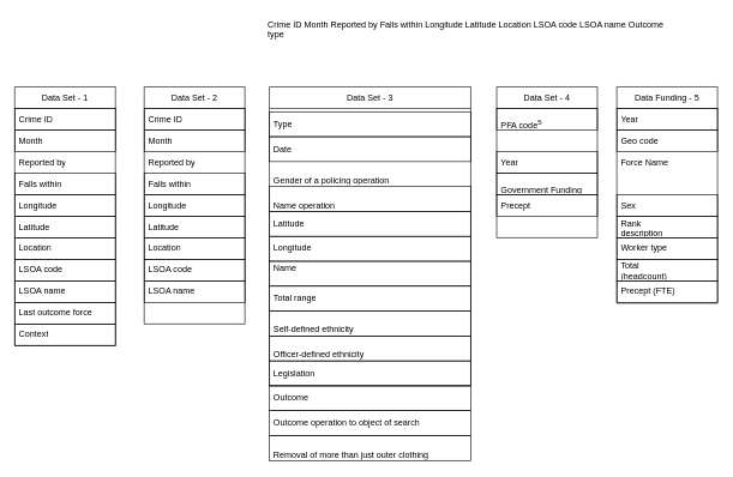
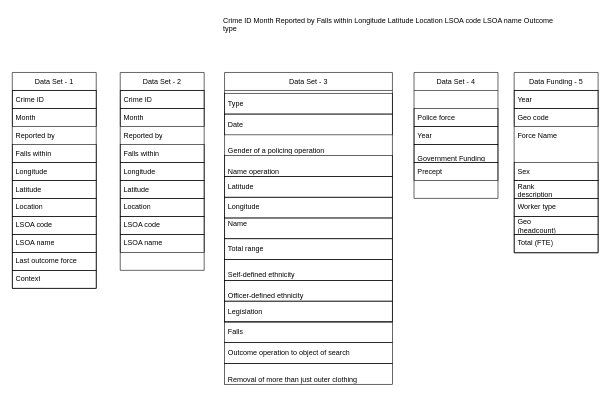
  <mxCell id="0" />
  <mxCell id="1" parent="0" />
  <mxCell id="2" value="Data Set - 1" style="swimlane;fontStyle=0;childLayout=stackLayout;horizontal=1;startSize=30;horizontalStack=0;resizeParent=1;resizeParentMax=0;resizeLast=0;collapsible=1;marginBottom=0;whiteSpace=wrap;html=1;" vertex="1" parent="1"><mxGeometry x="20" y="120" width="140" height="360" as="geometry" /></mxCell>
  <mxCell id="3" value="Crime ID" style="text;strokeColor=default;fillColor=none;align=left;verticalAlign=middle;spacingLeft=4;spacingRight=4;overflow=hidden;points=[[0,0.5],[1,0.5]];portConstraint=eastwest;rotatable=0;whiteSpace=wrap;html=1;" vertex="1" parent="2"><mxGeometry y="30" width="140" height="30" as="geometry" /></mxCell>
  <mxCell id="4" value="Month" style="text;strokeColor=default;fillColor=none;align=left;verticalAlign=middle;spacingLeft=4;spacingRight=4;overflow=hidden;points=[[0,0.5],[1,0.5]];portConstraint=eastwest;rotatable=0;whiteSpace=wrap;html=1;" vertex="1" parent="2"><mxGeometry y="60" width="140" height="30" as="geometry" /></mxCell>
  <mxCell id="5" value="Reported by" style="text;strokeColor=none;fillColor=none;align=left;verticalAlign=middle;spacingLeft=4;spacingRight=4;overflow=hidden;points=[[0,0.5],[1,0.5]];portConstraint=eastwest;rotatable=0;whiteSpace=wrap;html=1;" vertex="1" parent="2"><mxGeometry y="90" width="140" height="30" as="geometry" /></mxCell>
  <mxCell id="6" value="Falls within" style="text;strokeColor=default;fillColor=none;align=left;verticalAlign=middle;spacingLeft=4;spacingRight=4;overflow=hidden;points=[[0,0.5],[1,0.5]];portConstraint=eastwest;rotatable=0;whiteSpace=wrap;html=1;" vertex="1" parent="2"><mxGeometry y="120" width="140" height="30" as="geometry" /></mxCell>
  <mxCell id="7" value="Longitude" style="text;strokeColor=default;fillColor=none;align=left;verticalAlign=middle;spacingLeft=4;spacingRight=4;overflow=hidden;points=[[0,0.5],[1,0.5]];portConstraint=eastwest;rotatable=0;whiteSpace=wrap;html=1;" vertex="1" parent="2"><mxGeometry y="150" width="140" height="30" as="geometry" /></mxCell>
  <mxCell id="8" value="Latitude" style="text;strokeColor=default;fillColor=none;align=left;verticalAlign=middle;spacingLeft=4;spacingRight=4;overflow=hidden;points=[[0,0.5],[1,0.5]];portConstraint=eastwest;rotatable=0;whiteSpace=wrap;html=1;" vertex="1" parent="2"><mxGeometry y="180" width="140" height="30" as="geometry" /></mxCell>
  <mxCell id="9" value="Location" style="text;strokeColor=default;fillColor=none;align=left;verticalAlign=middle;spacingLeft=4;spacingRight=4;overflow=hidden;points=[[0,0.5],[1,0.5]];portConstraint=eastwest;rotatable=0;whiteSpace=wrap;html=1;" vertex="1" parent="2"><mxGeometry y="210" width="140" height="30" as="geometry" /></mxCell>
  <mxCell id="10" value="LSOA code" style="text;strokeColor=default;fillColor=none;align=left;verticalAlign=middle;spacingLeft=4;spacingRight=4;overflow=hidden;points=[[0,0.5],[1,0.5]];portConstraint=eastwest;rotatable=0;whiteSpace=wrap;html=1;" vertex="1" parent="2"><mxGeometry y="240" width="140" height="30" as="geometry" /></mxCell>
  <mxCell id="11" value="LSOA name" style="text;strokeColor=default;fillColor=none;align=left;verticalAlign=middle;spacingLeft=4;spacingRight=4;overflow=hidden;points=[[0,0.5],[1,0.5]];portConstraint=eastwest;rotatable=0;whiteSpace=wrap;html=1;" vertex="1" parent="2"><mxGeometry y="270" width="140" height="30" as="geometry" /></mxCell>
  <mxCell id="12" value="&lt;table style=&quot;border-color: var(--border-color);&quot; width=&quot;768&quot; cellspacing=&quot;0&quot; cellpadding=&quot;0&quot; border=&quot;0&quot;&gt;&lt;tbody style=&quot;border-color: var(--border-color);&quot;&gt;&lt;tr style=&quot;border-color: var(--border-color); height: 14.5pt;&quot; height=&quot;19&quot;&gt;&lt;td style=&quot;border-color: var(--border-color); width: 48pt;&quot; width=&quot;64&quot;&gt;Last outcome force&lt;/td&gt;&lt;/tr&gt;&lt;/tbody&gt;&lt;/table&gt;" style="text;strokeColor=default;fillColor=none;align=left;verticalAlign=middle;spacingLeft=4;spacingRight=4;overflow=hidden;points=[[0,0.5],[1,0.5]];portConstraint=eastwest;rotatable=0;whiteSpace=wrap;html=1;" vertex="1" parent="2"><mxGeometry y="300" width="140" height="30" as="geometry" /></mxCell>
  <mxCell id="13" value="Context" style="text;strokeColor=default;fillColor=none;align=left;verticalAlign=middle;spacingLeft=4;spacingRight=4;overflow=hidden;points=[[0,0.5],[1,0.5]];portConstraint=eastwest;rotatable=0;whiteSpace=wrap;html=1;" vertex="1" parent="2"><mxGeometry y="330" width="140" height="30" as="geometry" /></mxCell>
  <mxCell id="14" value="Crime ID&#09;Month&#09;Reported by&#09;Falls within&#09;Longitude&#09;Latitude&#09;Location&#09;LSOA code&#09;LSOA name&#09;Outcome type" style="text;whiteSpace=wrap;html=1;" vertex="1" parent="1"><mxGeometry x="370" y="20" width="560" height="50" as="geometry" /></mxCell>
  <mxCell id="15" value="" style="group" vertex="1" connectable="0" parent="1"><mxGeometry x="374" y="120" width="280" height="520" as="geometry" /></mxCell>
  <mxCell id="16" value="Data Set - 3" style="swimlane;fontStyle=0;childLayout=stackLayout;horizontal=1;startSize=30;horizontalStack=0;resizeParent=1;resizeParentMax=0;resizeLast=0;collapsible=1;marginBottom=0;whiteSpace=wrap;html=1;container=0;" vertex="1" parent="15"><mxGeometry width="280" height="416.0" as="geometry" /></mxCell>
  <mxCell id="17" value="Type" style="text;strokeColor=default;fillColor=none;align=left;verticalAlign=middle;spacingLeft=4;spacingRight=4;overflow=hidden;points=[[0,0.5],[1,0.5]];portConstraint=eastwest;rotatable=0;whiteSpace=wrap;html=1;container=0;" vertex="1" parent="15"><mxGeometry y="34.667" width="280" height="34.667" as="geometry" /></mxCell>
  <mxCell id="18" value="&lt;table style=&quot;border-color: var(--border-color);&quot; width=&quot;960&quot; cellspacing=&quot;0&quot; cellpadding=&quot;0&quot; border=&quot;0&quot;&gt;&lt;tbody style=&quot;border-color: var(--border-color);&quot;&gt;&lt;tr style=&quot;border-color: var(--border-color); height: 14.5pt;&quot; height=&quot;19&quot;&gt;&lt;td style=&quot;border-color: var(--border-color); width: 48pt;&quot; width=&quot;64&quot;&gt;Date&lt;br&gt;&lt;/td&gt;&lt;/tr&gt;&lt;/tbody&gt;&lt;/table&gt;" style="text;strokeColor=default;fillColor=none;align=left;verticalAlign=middle;spacingLeft=4;spacingRight=4;overflow=hidden;points=[[0,0.5],[1,0.5]];portConstraint=eastwest;rotatable=0;whiteSpace=wrap;html=1;container=0;" vertex="1" parent="15"><mxGeometry y="69.333" width="280" height="34.667" as="geometry" /></mxCell>
  <mxCell id="19" value="&lt;br&gt;&lt;table style=&quot;border-color: var(--border-color);&quot; width=&quot;960&quot; cellspacing=&quot;0&quot; cellpadding=&quot;0&quot; border=&quot;0&quot;&gt;&lt;tbody style=&quot;border-color: var(--border-color);&quot;&gt;&lt;tr style=&quot;border-color: var(--border-color); height: 14.5pt;&quot; height=&quot;19&quot;&gt;&lt;td style=&quot;border-color: var(--border-color); width: 48pt;&quot; width=&quot;64&quot;&gt;Gender of a policing operation&lt;/td&gt;&lt;/tr&gt;&lt;/tbody&gt;&lt;/table&gt;" style="text;strokeColor=none;fillColor=none;align=left;verticalAlign=middle;spacingLeft=4;spacingRight=4;overflow=hidden;points=[[0,0.5],[1,0.5]];portConstraint=eastwest;rotatable=0;whiteSpace=wrap;html=1;container=0;" vertex="1" parent="15"><mxGeometry y="104.0" width="280" height="34.667" as="geometry" /></mxCell>
  <mxCell id="20" value="&lt;br&gt;&lt;table style=&quot;border-color: var(--border-color);&quot; width=&quot;960&quot; cellspacing=&quot;0&quot; cellpadding=&quot;0&quot; border=&quot;0&quot;&gt;&lt;tbody style=&quot;border-color: var(--border-color);&quot;&gt;&lt;tr style=&quot;border-color: var(--border-color); height: 14.5pt;&quot; height=&quot;19&quot;&gt;&lt;td style=&quot;border-color: var(--border-color); width: 48pt;&quot; width=&quot;64&quot;&gt;Name operation&lt;/td&gt;&lt;/tr&gt;&lt;/tbody&gt;&lt;/table&gt;" style="text;strokeColor=default;fillColor=none;align=left;verticalAlign=middle;spacingLeft=4;spacingRight=4;overflow=hidden;points=[[0,0.5],[1,0.5]];portConstraint=eastwest;rotatable=0;whiteSpace=wrap;html=1;container=0;" vertex="1" parent="15"><mxGeometry y="138.667" width="280" height="34.667" as="geometry" /></mxCell>
  <mxCell id="21" value="Latitude" style="text;strokeColor=default;fillColor=none;align=left;verticalAlign=middle;spacingLeft=4;spacingRight=4;overflow=hidden;points=[[0,0.5],[1,0.5]];portConstraint=eastwest;rotatable=0;whiteSpace=wrap;html=1;container=0;" vertex="1" parent="15"><mxGeometry y="173.333" width="280" height="34.667" as="geometry" /></mxCell>
  <mxCell id="22" value="Longitude" style="text;strokeColor=default;fillColor=none;align=left;verticalAlign=middle;spacingLeft=4;spacingRight=4;overflow=hidden;points=[[0,0.5],[1,0.5]];portConstraint=eastwest;rotatable=0;whiteSpace=wrap;html=1;container=0;" vertex="1" parent="15"><mxGeometry y="208.0" width="280" height="34.667" as="geometry" /></mxCell>
  <mxCell id="23" value="&lt;table style=&quot;border-color: var(--border-color);&quot; width=&quot;960&quot; cellspacing=&quot;0&quot; cellpadding=&quot;0&quot; border=&quot;0&quot;&gt;&lt;tbody style=&quot;border-color: var(--border-color);&quot;&gt;&lt;tr style=&quot;border-color: var(--border-color); height: 14.5pt;&quot; height=&quot;19&quot;&gt;&lt;td style=&quot;border-color: var(--border-color); width: 48pt;&quot; width=&quot;64&quot;&gt;Name&lt;br&gt;&lt;br&gt;&lt;/td&gt;&lt;/tr&gt;&lt;/tbody&gt;&lt;/table&gt;" style="text;strokeColor=default;fillColor=none;align=left;verticalAlign=middle;spacingLeft=4;spacingRight=4;overflow=hidden;points=[[0,0.5],[1,0.5]];portConstraint=eastwest;rotatable=0;whiteSpace=wrap;html=1;container=0;" vertex="1" parent="15"><mxGeometry y="242.667" width="280" height="34.667" as="geometry" /></mxCell>
  <mxCell id="24" value="Total range" style="text;strokeColor=default;fillColor=none;align=left;verticalAlign=middle;spacingLeft=4;spacingRight=4;overflow=hidden;points=[[0,0.5],[1,0.5]];portConstraint=eastwest;rotatable=0;whiteSpace=wrap;html=1;container=0;" vertex="1" parent="15"><mxGeometry y="277.333" width="280" height="34.667" as="geometry" /></mxCell>
  <mxCell id="25" value="&lt;br&gt;&lt;table style=&quot;border-color: var(--border-color);&quot; width=&quot;960&quot; cellspacing=&quot;0&quot; cellpadding=&quot;0&quot; border=&quot;0&quot;&gt;&lt;tbody style=&quot;border-color: var(--border-color);&quot;&gt;&lt;tr style=&quot;border-color: var(--border-color); height: 14.5pt;&quot; height=&quot;19&quot;&gt;&lt;td style=&quot;border-color: var(--border-color); width: 48pt;&quot; width=&quot;64&quot;&gt;Self-defined ethnicity&lt;/td&gt;&lt;/tr&gt;&lt;/tbody&gt;&lt;/table&gt;" style="text;strokeColor=default;fillColor=none;align=left;verticalAlign=middle;spacingLeft=4;spacingRight=4;overflow=hidden;points=[[0,0.5],[1,0.5]];portConstraint=eastwest;rotatable=0;whiteSpace=wrap;html=1;container=0;" vertex="1" parent="15"><mxGeometry y="312.0" width="280" height="34.667" as="geometry" /></mxCell>
  <mxCell id="26" value="&lt;br&gt;&lt;table style=&quot;border-color: var(--border-color);&quot; width=&quot;960&quot; cellspacing=&quot;0&quot; cellpadding=&quot;0&quot; border=&quot;0&quot;&gt;&lt;tbody style=&quot;border-color: var(--border-color);&quot;&gt;&lt;tr style=&quot;border-color: var(--border-color); height: 14.5pt;&quot; height=&quot;19&quot;&gt;&lt;td style=&quot;border-color: var(--border-color); width: 48pt;&quot; width=&quot;64&quot;&gt;Officer-defined ethnicity&lt;/td&gt;&lt;/tr&gt;&lt;/tbody&gt;&lt;/table&gt;" style="text;strokeColor=default;fillColor=none;align=left;verticalAlign=middle;spacingLeft=4;spacingRight=4;overflow=hidden;points=[[0,0.5],[1,0.5]];portConstraint=eastwest;rotatable=0;whiteSpace=wrap;html=1;container=0;" vertex="1" parent="15"><mxGeometry y="346.667" width="280" height="34.667" as="geometry" /></mxCell>
  <mxCell id="27" value="Legislation" style="text;strokeColor=default;fillColor=none;align=left;verticalAlign=middle;spacingLeft=4;spacingRight=4;overflow=hidden;points=[[0,0.5],[1,0.5]];portConstraint=eastwest;rotatable=0;whiteSpace=wrap;html=1;container=0;" vertex="1" parent="15"><mxGeometry y="381.333" width="280" height="34.667" as="geometry" /></mxCell>
- <mxCell id="28" value="Outcome" style="text;strokeColor=default;fillColor=none;align=left;verticalAlign=middle;spacingLeft=4;spacingRight=4;overflow=hidden;points=[[0,0.5],[1,0.5]];portConstraint=eastwest;rotatable=0;whiteSpace=wrap;html=1;container=0;" vertex="1" parent="15"><mxGeometry y="416.0" width="280" height="34.667" as="geometry" /></mxCell>
+ <mxCell id="28" value="Falls" style="text;strokeColor=default;fillColor=none;align=left;verticalAlign=middle;spacingLeft=4;spacingRight=4;overflow=hidden;points=[[0,0.5],[1,0.5]];portConstraint=eastwest;rotatable=0;whiteSpace=wrap;html=1;container=0;" vertex="1" parent="15"><mxGeometry y="416.0" width="280" height="34.667" as="geometry" /></mxCell>
  <mxCell id="29" value="Outcome operation to object of search" style="text;strokeColor=default;fillColor=none;align=left;verticalAlign=middle;spacingLeft=4;spacingRight=4;overflow=hidden;points=[[0,0.5],[1,0.5]];portConstraint=eastwest;rotatable=0;whiteSpace=wrap;html=1;container=0;" vertex="1" parent="15"><mxGeometry y="450.667" width="280" height="34.667" as="geometry" /></mxCell>
  <mxCell id="30" value="&lt;br&gt;&lt;table style=&quot;border-color: var(--border-color);&quot; width=&quot;960&quot; cellspacing=&quot;0&quot; cellpadding=&quot;0&quot; border=&quot;0&quot;&gt;&lt;tbody style=&quot;border-color: var(--border-color);&quot;&gt;&lt;tr style=&quot;border-color: var(--border-color); height: 14.5pt;&quot; height=&quot;19&quot;&gt;&lt;td style=&quot;border-color: var(--border-color); width: 48pt;&quot; width=&quot;64&quot;&gt;Removal of more than just outer clothing&lt;/td&gt;&lt;/tr&gt;&lt;/tbody&gt;&lt;/table&gt;" style="text;strokeColor=default;fillColor=none;align=left;verticalAlign=middle;spacingLeft=4;spacingRight=4;overflow=hidden;points=[[0,0.5],[1,0.5]];portConstraint=eastwest;rotatable=0;whiteSpace=wrap;html=1;container=0;" vertex="1" parent="15"><mxGeometry y="485.333" width="280" height="34.667" as="geometry" /></mxCell>
  <mxCell id="31" value="" style="group" vertex="1" connectable="0" parent="1"><mxGeometry x="200" y="120" width="140" height="330" as="geometry" /></mxCell>
  <mxCell id="32" value="Data Set - 2" style="swimlane;fontStyle=0;childLayout=stackLayout;horizontal=1;startSize=30;horizontalStack=0;resizeParent=1;resizeParentMax=0;resizeLast=0;collapsible=1;marginBottom=0;whiteSpace=wrap;html=1;container=0;" vertex="1" parent="31"><mxGeometry width="140" height="330" as="geometry" /></mxCell>
  <mxCell id="33" value="Crime ID" style="text;strokeColor=default;fillColor=none;align=left;verticalAlign=middle;spacingLeft=4;spacingRight=4;overflow=hidden;points=[[0,0.5],[1,0.5]];portConstraint=eastwest;rotatable=0;whiteSpace=wrap;html=1;container=0;" vertex="1" parent="31"><mxGeometry y="30" width="140" height="30" as="geometry" /></mxCell>
  <mxCell id="34" value="Month" style="text;strokeColor=default;fillColor=none;align=left;verticalAlign=middle;spacingLeft=4;spacingRight=4;overflow=hidden;points=[[0,0.5],[1,0.5]];portConstraint=eastwest;rotatable=0;whiteSpace=wrap;html=1;container=0;" vertex="1" parent="31"><mxGeometry y="60" width="140" height="30" as="geometry" /></mxCell>
  <mxCell id="35" value="Reported by" style="text;strokeColor=none;fillColor=none;align=left;verticalAlign=middle;spacingLeft=4;spacingRight=4;overflow=hidden;points=[[0,0.5],[1,0.5]];portConstraint=eastwest;rotatable=0;whiteSpace=wrap;html=1;container=0;" vertex="1" parent="31"><mxGeometry y="90" width="140" height="30" as="geometry" /></mxCell>
  <mxCell id="36" value="Falls within" style="text;strokeColor=default;fillColor=none;align=left;verticalAlign=middle;spacingLeft=4;spacingRight=4;overflow=hidden;points=[[0,0.5],[1,0.5]];portConstraint=eastwest;rotatable=0;whiteSpace=wrap;html=1;container=0;" vertex="1" parent="31"><mxGeometry y="120" width="140" height="30" as="geometry" /></mxCell>
  <mxCell id="37" value="Longitude" style="text;strokeColor=default;fillColor=none;align=left;verticalAlign=middle;spacingLeft=4;spacingRight=4;overflow=hidden;points=[[0,0.5],[1,0.5]];portConstraint=eastwest;rotatable=0;whiteSpace=wrap;html=1;container=0;" vertex="1" parent="31"><mxGeometry y="150" width="140" height="30" as="geometry" /></mxCell>
  <mxCell id="38" value="Latitude" style="text;strokeColor=default;fillColor=none;align=left;verticalAlign=middle;spacingLeft=4;spacingRight=4;overflow=hidden;points=[[0,0.5],[1,0.5]];portConstraint=eastwest;rotatable=0;whiteSpace=wrap;html=1;container=0;" vertex="1" parent="31"><mxGeometry y="180" width="140" height="30" as="geometry" /></mxCell>
  <mxCell id="39" value="Location" style="text;strokeColor=default;fillColor=none;align=left;verticalAlign=middle;spacingLeft=4;spacingRight=4;overflow=hidden;points=[[0,0.5],[1,0.5]];portConstraint=eastwest;rotatable=0;whiteSpace=wrap;html=1;container=0;" vertex="1" parent="31"><mxGeometry y="210" width="140" height="30" as="geometry" /></mxCell>
  <mxCell id="40" value="LSOA code" style="text;strokeColor=default;fillColor=none;align=left;verticalAlign=middle;spacingLeft=4;spacingRight=4;overflow=hidden;points=[[0,0.5],[1,0.5]];portConstraint=eastwest;rotatable=0;whiteSpace=wrap;html=1;container=0;" vertex="1" parent="31"><mxGeometry y="240" width="140" height="30" as="geometry" /></mxCell>
  <mxCell id="41" value="LSOA name" style="text;strokeColor=default;fillColor=none;align=left;verticalAlign=middle;spacingLeft=4;spacingRight=4;overflow=hidden;points=[[0,0.5],[1,0.5]];portConstraint=eastwest;rotatable=0;whiteSpace=wrap;html=1;container=0;" vertex="1" parent="31"><mxGeometry y="270" width="140" height="30" as="geometry" /></mxCell>
  <mxCell id="42" value="" style="group" vertex="1" connectable="0" parent="1"><mxGeometry x="690" y="120" width="140" height="210" as="geometry" /></mxCell>
  <mxCell id="43" value="Data Set - 4" style="swimlane;fontStyle=0;childLayout=stackLayout;horizontal=1;startSize=30;horizontalStack=0;resizeParent=1;resizeParentMax=0;resizeLast=0;collapsible=1;marginBottom=0;whiteSpace=wrap;html=1;container=0;strokeColor=default;" vertex="1" parent="42"><mxGeometry width="140" height="210" as="geometry" /></mxCell>
- <mxCell id="44" value="&lt;table style=&quot;border-color: var(--border-color);&quot; width=&quot;605&quot; cellspacing=&quot;0&quot; cellpadding=&quot;0&quot; border=&quot;0&quot;&gt;&lt;tbody style=&quot;border-color: var(--border-color);&quot;&gt;&lt;tr style=&quot;border-color: var(--border-color); height: 31pt;&quot; height=&quot;41&quot;&gt;&lt;td style=&quot;border-color: var(--border-color); height: 31pt; width: 85pt;&quot; width=&quot;113&quot; class=&quot;xl70&quot; height=&quot;41&quot;&gt;PFA code&lt;font style=&quot;border-color: var(--border-color);&quot; class=&quot;font5&quot;&gt;&lt;sup style=&quot;border-color: var(--border-color);&quot;&gt;5&lt;br&gt;&lt;/sup&gt;&lt;/font&gt;&lt;/td&gt;&lt;/tr&gt;&lt;/tbody&gt;&lt;/table&gt;" style="text;strokeColor=default;fillColor=none;align=left;verticalAlign=middle;spacingLeft=4;spacingRight=4;overflow=hidden;points=[[0,0.5],[1,0.5]];portConstraint=eastwest;rotatable=0;whiteSpace=wrap;html=1;container=0;" vertex="1" parent="42"><mxGeometry y="30" width="140" height="30" as="geometry" /></mxCell>
+ <mxCell id="45" value="Police force" style="text;strokeColor=default;fillColor=none;align=left;verticalAlign=middle;spacingLeft=4;spacingRight=4;overflow=hidden;points=[[0,0.5],[1,0.5]];portConstraint=eastwest;rotatable=0;whiteSpace=wrap;html=1;container=0;" vertex="1" parent="42"><mxGeometry y="60" width="140" height="30" as="geometry" /></mxCell>
  <mxCell id="46" value="Year" style="text;strokeColor=default;fillColor=none;align=left;verticalAlign=middle;spacingLeft=4;spacingRight=4;overflow=hidden;points=[[0,0.5],[1,0.5]];portConstraint=eastwest;rotatable=0;whiteSpace=wrap;html=1;container=0;" vertex="1" parent="42"><mxGeometry y="90" width="140" height="30" as="geometry" /></mxCell>
  <mxCell id="47" value="&lt;br&gt;Government Funding&lt;br&gt;" style="text;strokeColor=default;fillColor=none;align=left;verticalAlign=middle;spacingLeft=4;spacingRight=4;overflow=hidden;points=[[0,0.5],[1,0.5]];portConstraint=eastwest;rotatable=0;whiteSpace=wrap;html=1;container=0;" vertex="1" parent="42"><mxGeometry y="120" width="140" height="30" as="geometry" /></mxCell>
  <mxCell id="48" value="Precept&lt;span style=&quot;white-space: pre;&quot;&gt;&#09;&lt;/span&gt;" style="text;strokeColor=default;fillColor=none;align=left;verticalAlign=middle;spacingLeft=4;spacingRight=4;overflow=hidden;points=[[0,0.5],[1,0.5]];portConstraint=eastwest;rotatable=0;whiteSpace=wrap;html=1;container=0;" vertex="1" parent="42"><mxGeometry y="150" width="140" height="30" as="geometry" /></mxCell>
  <mxCell id="49" value="" style="group" vertex="1" connectable="0" parent="1"><mxGeometry x="857" y="120" width="140" height="301" as="geometry" /></mxCell>
  <mxCell id="50" value="Data Funding - 5" style="swimlane;fontStyle=0;childLayout=stackLayout;horizontal=1;startSize=30;horizontalStack=0;resizeParent=1;resizeParentMax=0;resizeLast=0;collapsible=1;marginBottom=0;whiteSpace=wrap;html=1;container=0;" vertex="1" parent="49"><mxGeometry width="140" height="301" as="geometry" /></mxCell>
  <mxCell id="51" value="Year" style="text;strokeColor=default;fillColor=none;align=left;verticalAlign=middle;spacingLeft=4;spacingRight=4;overflow=hidden;points=[[0,0.5],[1,0.5]];portConstraint=eastwest;rotatable=0;whiteSpace=wrap;html=1;container=0;" vertex="1" parent="49"><mxGeometry y="30" width="140" height="30" as="geometry" /></mxCell>
  <mxCell id="52" value="Geo code" style="text;strokeColor=default;fillColor=none;align=left;verticalAlign=middle;spacingLeft=4;spacingRight=4;overflow=hidden;points=[[0,0.5],[1,0.5]];portConstraint=eastwest;rotatable=0;whiteSpace=wrap;html=1;container=0;" vertex="1" parent="49"><mxGeometry y="60" width="140" height="30" as="geometry" /></mxCell>
  <mxCell id="53" value="Force Name" style="text;strokeColor=none;fillColor=none;align=left;verticalAlign=middle;spacingLeft=4;spacingRight=4;overflow=hidden;points=[[0,0.5],[1,0.5]];portConstraint=eastwest;rotatable=0;whiteSpace=wrap;html=1;container=0;" vertex="1" parent="49"><mxGeometry y="90" width="140" height="30" as="geometry" /></mxCell>
  <mxCell id="54" value="Sex" style="text;strokeColor=default;fillColor=none;align=left;verticalAlign=middle;spacingLeft=4;spacingRight=4;overflow=hidden;points=[[0,0.5],[1,0.5]];portConstraint=eastwest;rotatable=0;whiteSpace=wrap;html=1;container=0;" vertex="1" parent="49"><mxGeometry y="150" width="140" height="30" as="geometry" /></mxCell>
  <mxCell id="55" value="Rank&lt;br style=&quot;border-color: var(--border-color);&quot;&gt;description" style="text;strokeColor=default;fillColor=none;align=left;verticalAlign=middle;spacingLeft=4;spacingRight=4;overflow=hidden;points=[[0,0.5],[1,0.5]];portConstraint=eastwest;rotatable=0;whiteSpace=wrap;html=1;container=0;" vertex="1" parent="49"><mxGeometry y="180" width="140" height="30" as="geometry" /></mxCell>
  <mxCell id="56" value="Worker type" style="text;strokeColor=default;fillColor=none;align=left;verticalAlign=middle;spacingLeft=4;spacingRight=4;overflow=hidden;points=[[0,0.5],[1,0.5]];portConstraint=eastwest;rotatable=0;whiteSpace=wrap;html=1;container=0;" vertex="1" parent="49"><mxGeometry y="210" width="140" height="30" as="geometry" /></mxCell>
- <mxCell id="57" value="Total&lt;br style=&quot;border-color: var(--border-color);&quot;&gt;(headcount)" style="text;strokeColor=default;fillColor=none;align=left;verticalAlign=middle;spacingLeft=4;spacingRight=4;overflow=hidden;points=[[0,0.5],[1,0.5]];portConstraint=eastwest;rotatable=0;whiteSpace=wrap;html=1;container=0;" vertex="1" parent="49"><mxGeometry y="240" width="140" height="30" as="geometry" /></mxCell>
- <mxCell id="58" value="Precept (FTE)" style="text;strokeColor=default;fillColor=none;align=left;verticalAlign=middle;spacingLeft=4;spacingRight=4;overflow=hidden;points=[[0,0.5],[1,0.5]];portConstraint=eastwest;rotatable=0;whiteSpace=wrap;html=1;container=0;" vertex="1" parent="49"><mxGeometry y="270" width="140" height="30" as="geometry" /></mxCell>
+ <mxCell id="57" value="Geo&lt;br style=&quot;border-color: var(--border-color);&quot;&gt;(headcount)" style="text;strokeColor=default;fillColor=none;align=left;verticalAlign=middle;spacingLeft=4;spacingRight=4;overflow=hidden;points=[[0,0.5],[1,0.5]];portConstraint=eastwest;rotatable=0;whiteSpace=wrap;html=1;container=0;" vertex="1" parent="49"><mxGeometry y="240" width="140" height="30" as="geometry" /></mxCell>
+ <mxCell id="58" value="Total (FTE)" style="text;strokeColor=default;fillColor=none;align=left;verticalAlign=middle;spacingLeft=4;spacingRight=4;overflow=hidden;points=[[0,0.5],[1,0.5]];portConstraint=eastwest;rotatable=0;whiteSpace=wrap;html=1;container=0;" vertex="1" parent="49"><mxGeometry y="270" width="140" height="30" as="geometry" /></mxCell>
